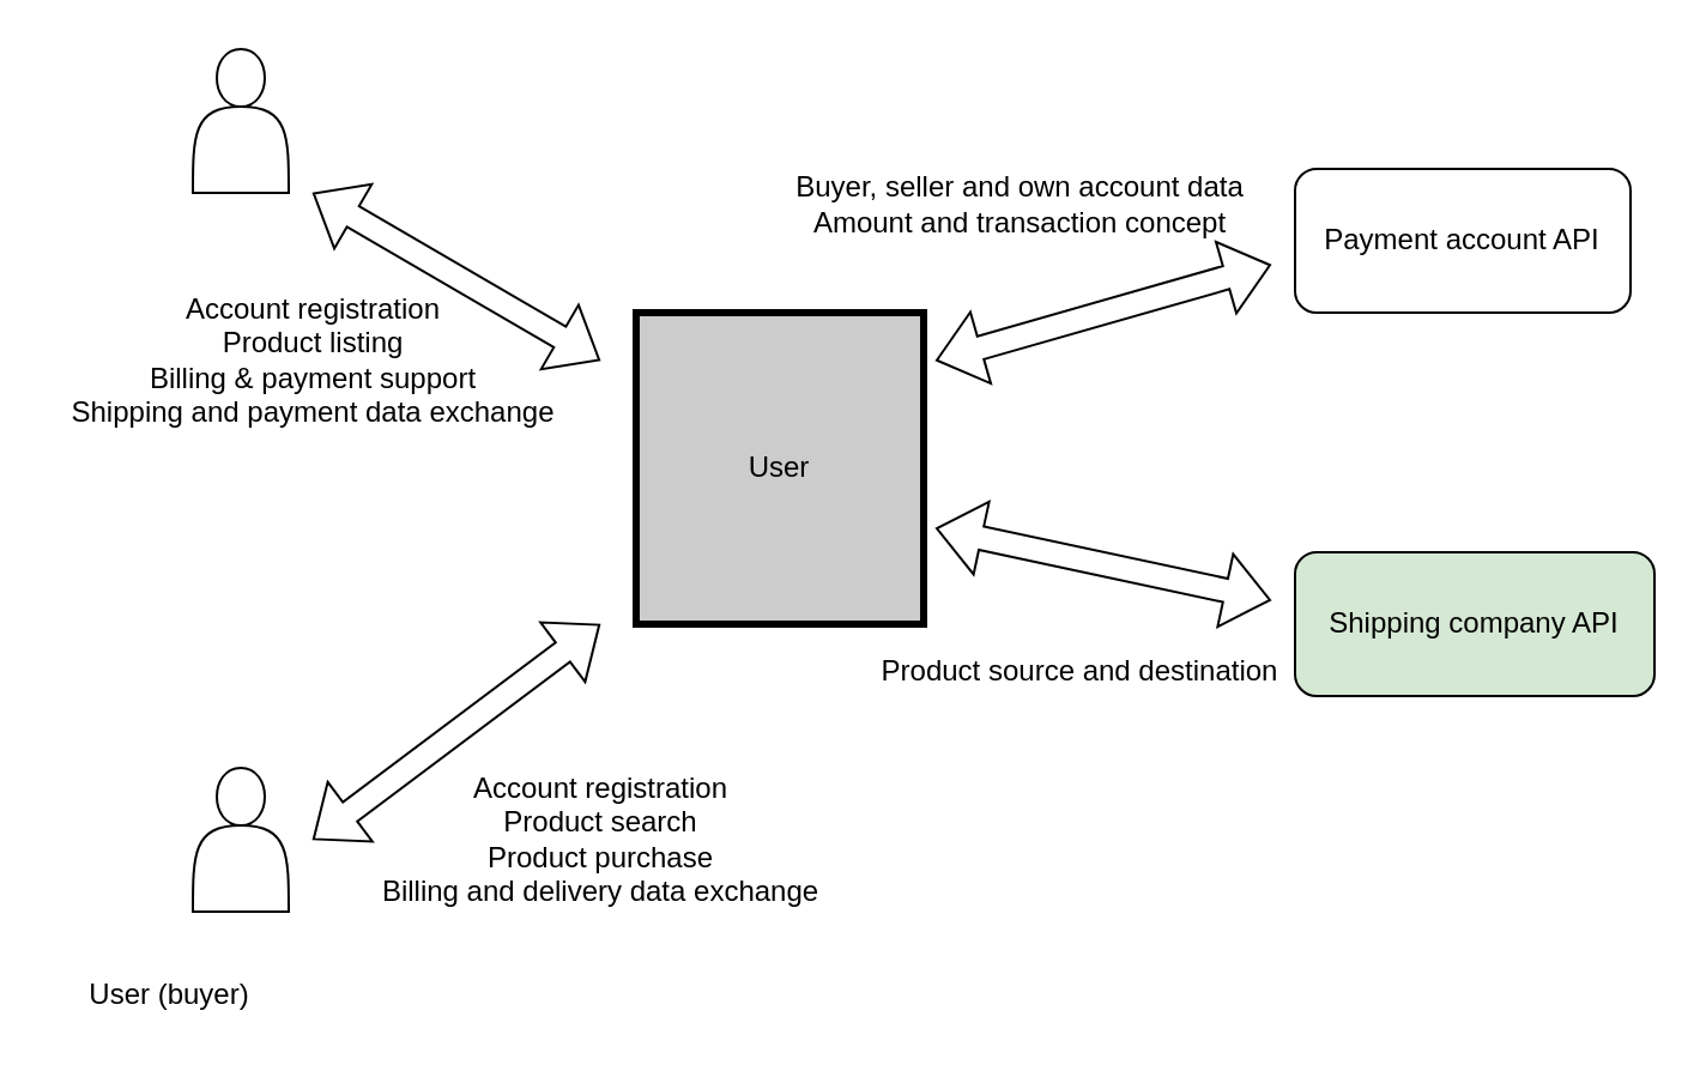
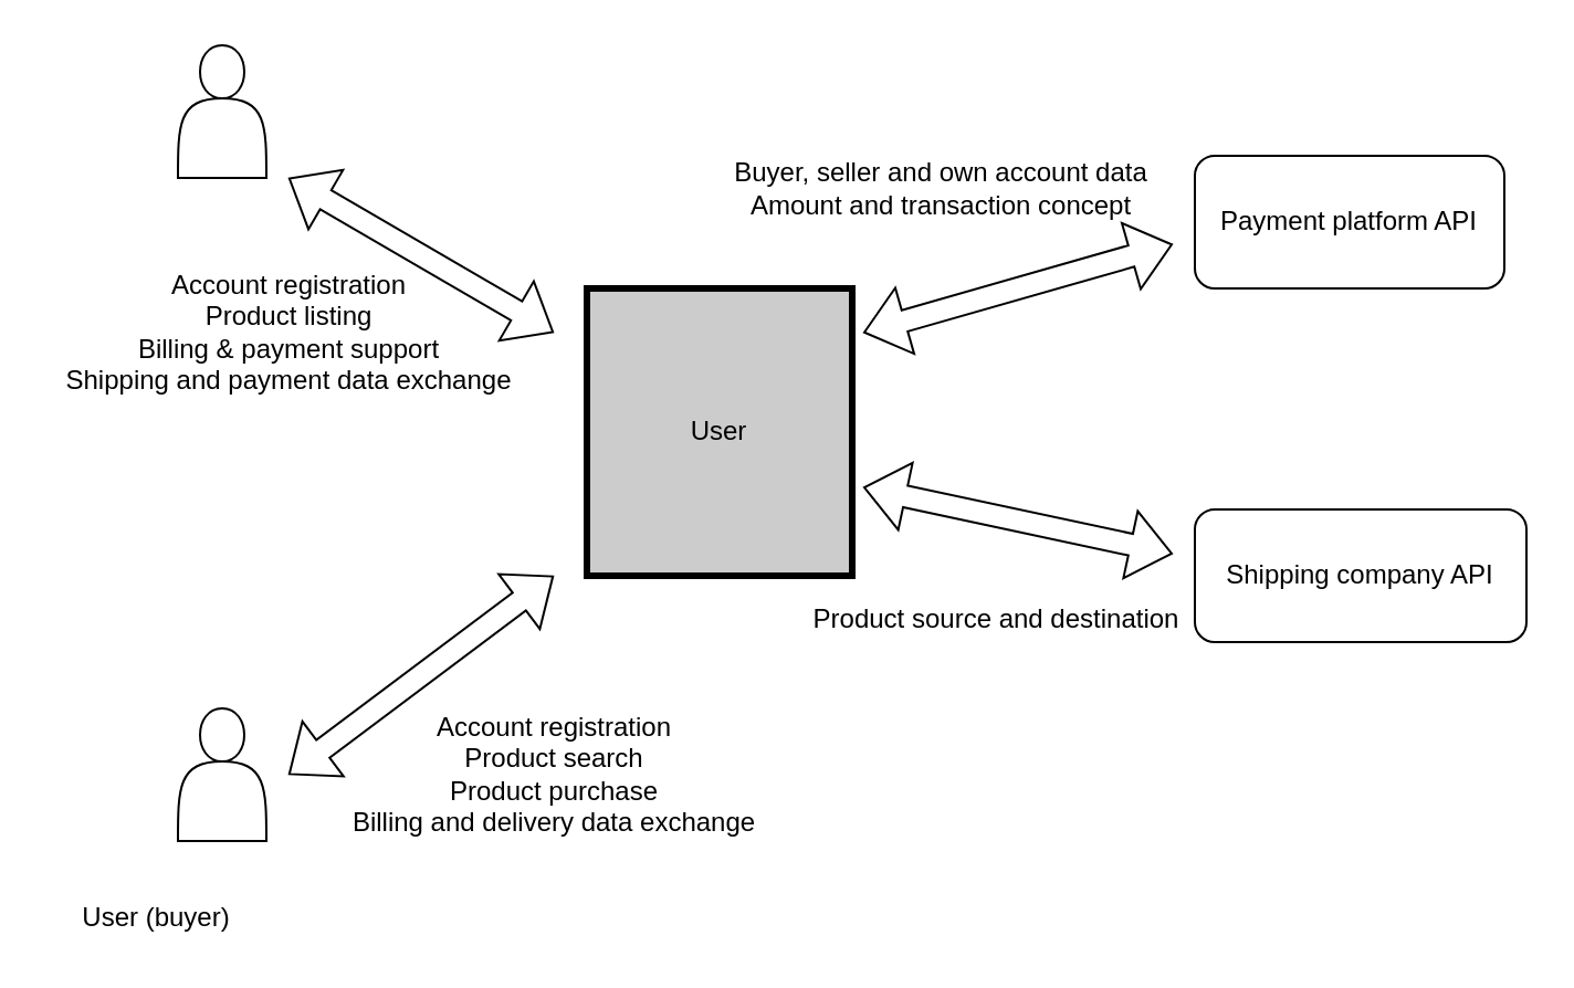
  <mxCell id="0" />
  <mxCell id="1" parent="0" />
  <mxCell id="2" value="User" style="rounded=0;whiteSpace=wrap;html=1;fillColor=#CCCCCC;strokeWidth=3;" vertex="1" parent="1"><mxGeometry x="265" y="130" width="120" height="130" as="geometry" /></mxCell>
  <mxCell id="3" value="" style="shape=actor;whiteSpace=wrap;html=1;" vertex="1" parent="1"><mxGeometry x="80" y="20" width="40" height="60" as="geometry" /></mxCell>
  <mxCell id="4" value="" style="shape=actor;whiteSpace=wrap;html=1;" vertex="1" parent="1"><mxGeometry x="80" y="320" width="40" height="60" as="geometry" /></mxCell>
- <mxCell id="5" value="Payment account API" style="rounded=1;whiteSpace=wrap;html=1;" vertex="1" parent="1"><mxGeometry x="540" y="70" width="140" height="60" as="geometry" /></mxCell>
+ <mxCell id="5" value="Payment platform API" style="rounded=1;whiteSpace=wrap;html=1;" vertex="1" parent="1"><mxGeometry x="540" y="70" width="140" height="60" as="geometry" /></mxCell>
  <mxCell id="6" value="" style="shape=flexArrow;endArrow=classic;startArrow=classic;html=1;rounded=0;" edge="1" parent="1"><mxGeometry width="100" height="100" relative="1" as="geometry"><mxPoint x="130" y="80" as="sourcePoint" /><mxPoint x="250" y="150" as="targetPoint" /></mxGeometry></mxCell>
  <mxCell id="7" value="&lt;div&gt;Account registration&lt;/div&gt;&lt;div&gt;Product search&lt;/div&gt;&lt;div&gt;Product purchase&lt;/div&gt;&lt;div&gt;Billing and delivery data exchange&lt;br&gt;&lt;/div&gt;" style="text;html=1;align=center;verticalAlign=middle;resizable=0;points=[];autosize=1;strokeColor=none;fillColor=none;" vertex="1" parent="1"><mxGeometry x="150" y="320" width="200" height="60" as="geometry" /></mxCell>
  <mxCell id="8" value="" style="shape=flexArrow;endArrow=classic;startArrow=classic;html=1;rounded=0;" edge="1" parent="1"><mxGeometry width="100" height="100" relative="1" as="geometry"><mxPoint x="130" y="350" as="sourcePoint" /><mxPoint x="250" y="260" as="targetPoint" /></mxGeometry></mxCell>
  <mxCell id="9" value="User (buyer)" style="text;html=1;align=center;verticalAlign=middle;resizable=0;points=[];autosize=1;strokeColor=none;fillColor=none;" vertex="1" parent="1"><mxGeometry x="30" y="405" width="80" height="20" as="geometry" /></mxCell>
  <mxCell id="10" value="&lt;div&gt;Account registration&lt;/div&gt;&lt;div&gt;Product listing&lt;/div&gt;&lt;div&gt;Billing &amp;amp; payment support&lt;/div&gt;&lt;div&gt;Shipping and payment data exchange&lt;br&gt;&lt;/div&gt;" style="text;html=1;align=center;verticalAlign=middle;resizable=0;points=[];autosize=1;strokeColor=none;fillColor=none;" vertex="1" parent="1"><mxGeometry x="20" y="120" width="220" height="60" as="geometry" /></mxCell>
- <mxCell id="11" value="Shipping company API" style="rounded=1;whiteSpace=wrap;html=1;fillColor=#d5e8d4;" vertex="1" parent="1"><mxGeometry x="540" y="230" width="150" height="60" as="geometry" /></mxCell>
+ <mxCell id="11" value="Shipping company API" style="rounded=1;whiteSpace=wrap;html=1;" vertex="1" parent="1"><mxGeometry x="540" y="230" width="150" height="60" as="geometry" /></mxCell>
  <mxCell id="12" value="" style="shape=flexArrow;endArrow=classic;startArrow=classic;html=1;rounded=0;" edge="1" parent="1"><mxGeometry width="100" height="100" relative="1" as="geometry"><mxPoint x="390" y="150" as="sourcePoint" /><mxPoint x="530" y="110" as="targetPoint" /></mxGeometry></mxCell>
  <mxCell id="13" value="" style="shape=flexArrow;endArrow=classic;startArrow=classic;html=1;rounded=0;" edge="1" parent="1"><mxGeometry width="100" height="100" relative="1" as="geometry"><mxPoint x="390" y="220" as="sourcePoint" /><mxPoint x="530" y="250" as="targetPoint" /></mxGeometry></mxCell>
  <mxCell id="14" value="&lt;div&gt;Buyer, seller and own account data&lt;/div&gt;&lt;div&gt;Amount and transaction concept&lt;br&gt;&lt;/div&gt;" style="text;html=1;align=center;verticalAlign=middle;resizable=0;points=[];autosize=1;strokeColor=none;fillColor=none;rotation=0;" vertex="1" parent="1"><mxGeometry x="325" y="70" width="200" height="30" as="geometry" /></mxCell>
  <mxCell id="15" value="Product source and destination" style="text;html=1;align=center;verticalAlign=middle;resizable=0;points=[];autosize=1;strokeColor=none;fillColor=none;rotation=0;" vertex="1" parent="1"><mxGeometry x="360" y="270" width="180" height="20" as="geometry" /></mxCell>
